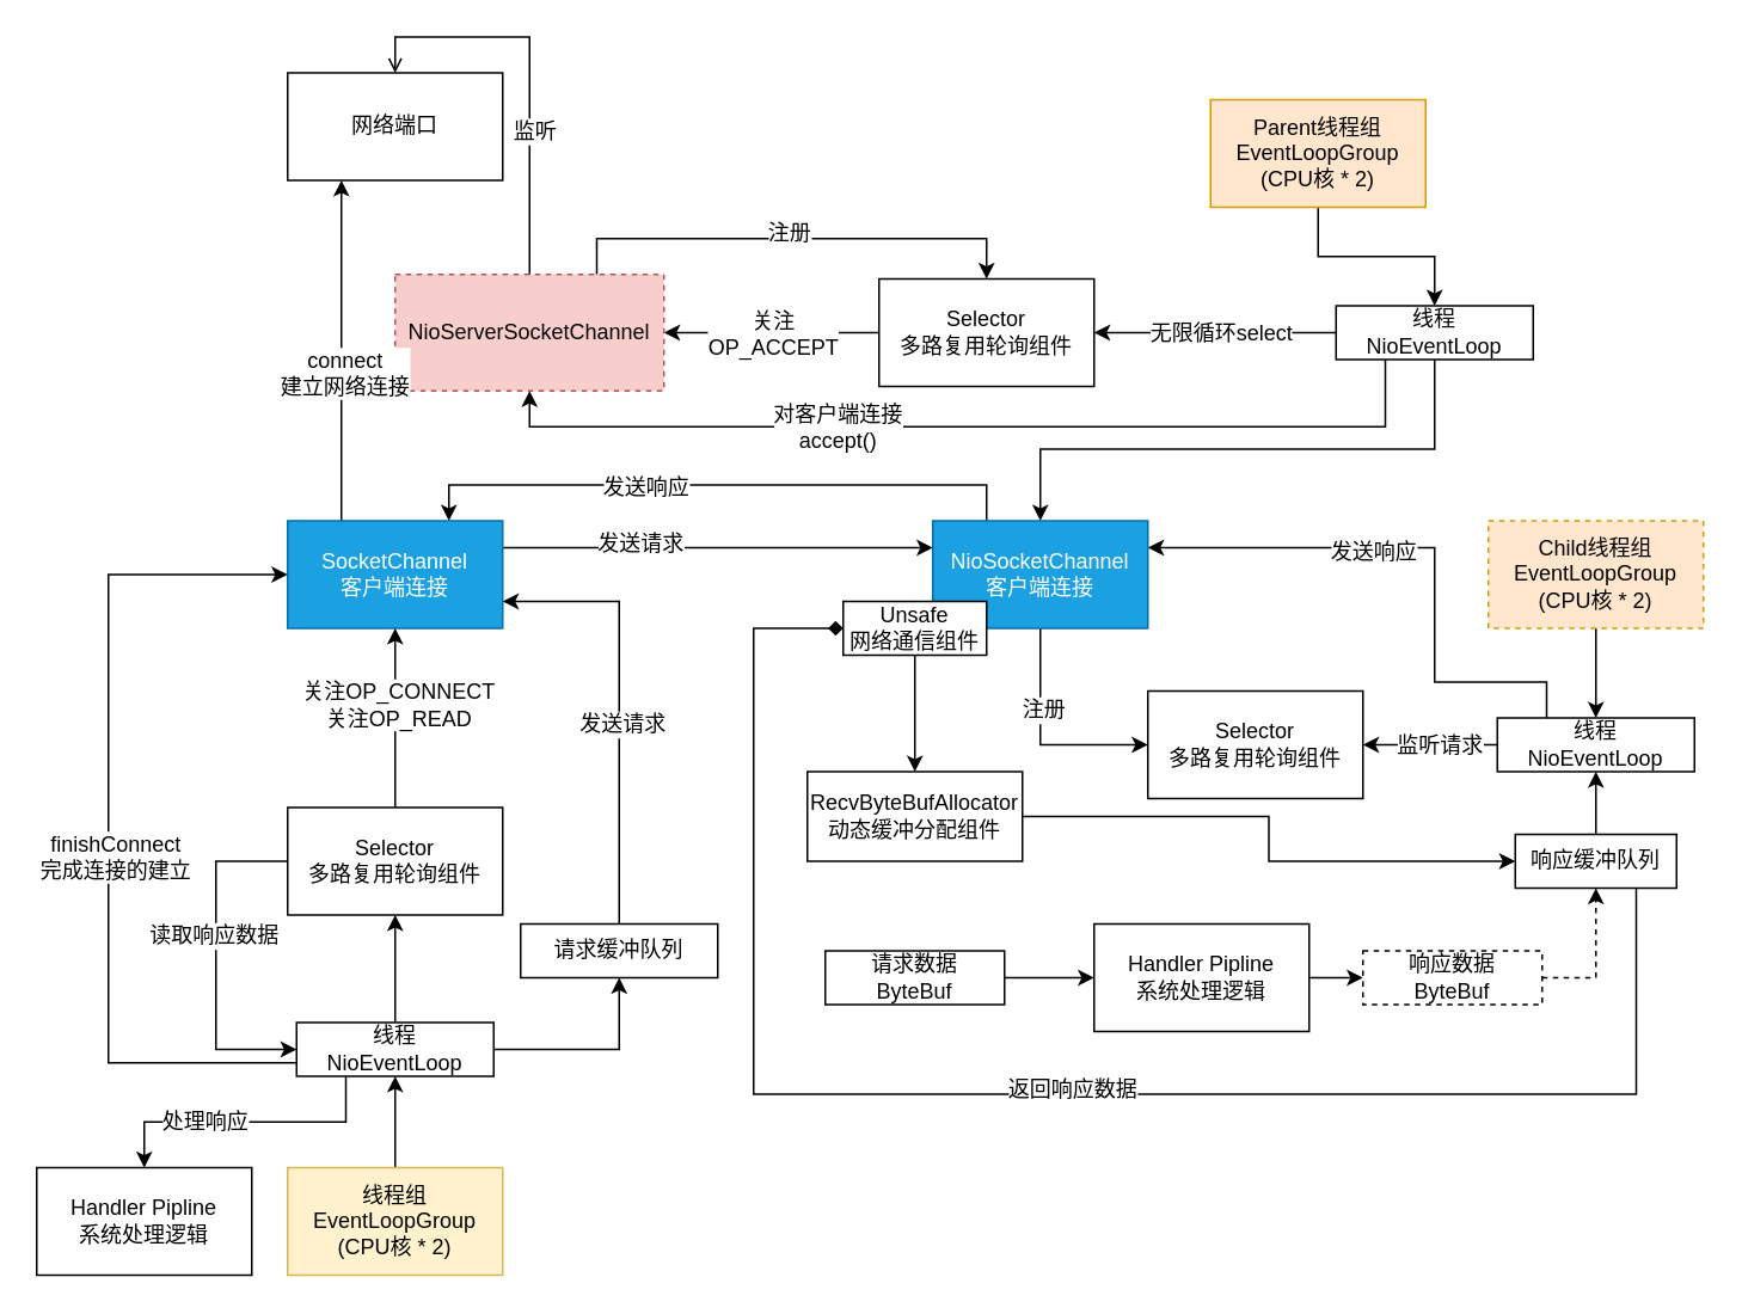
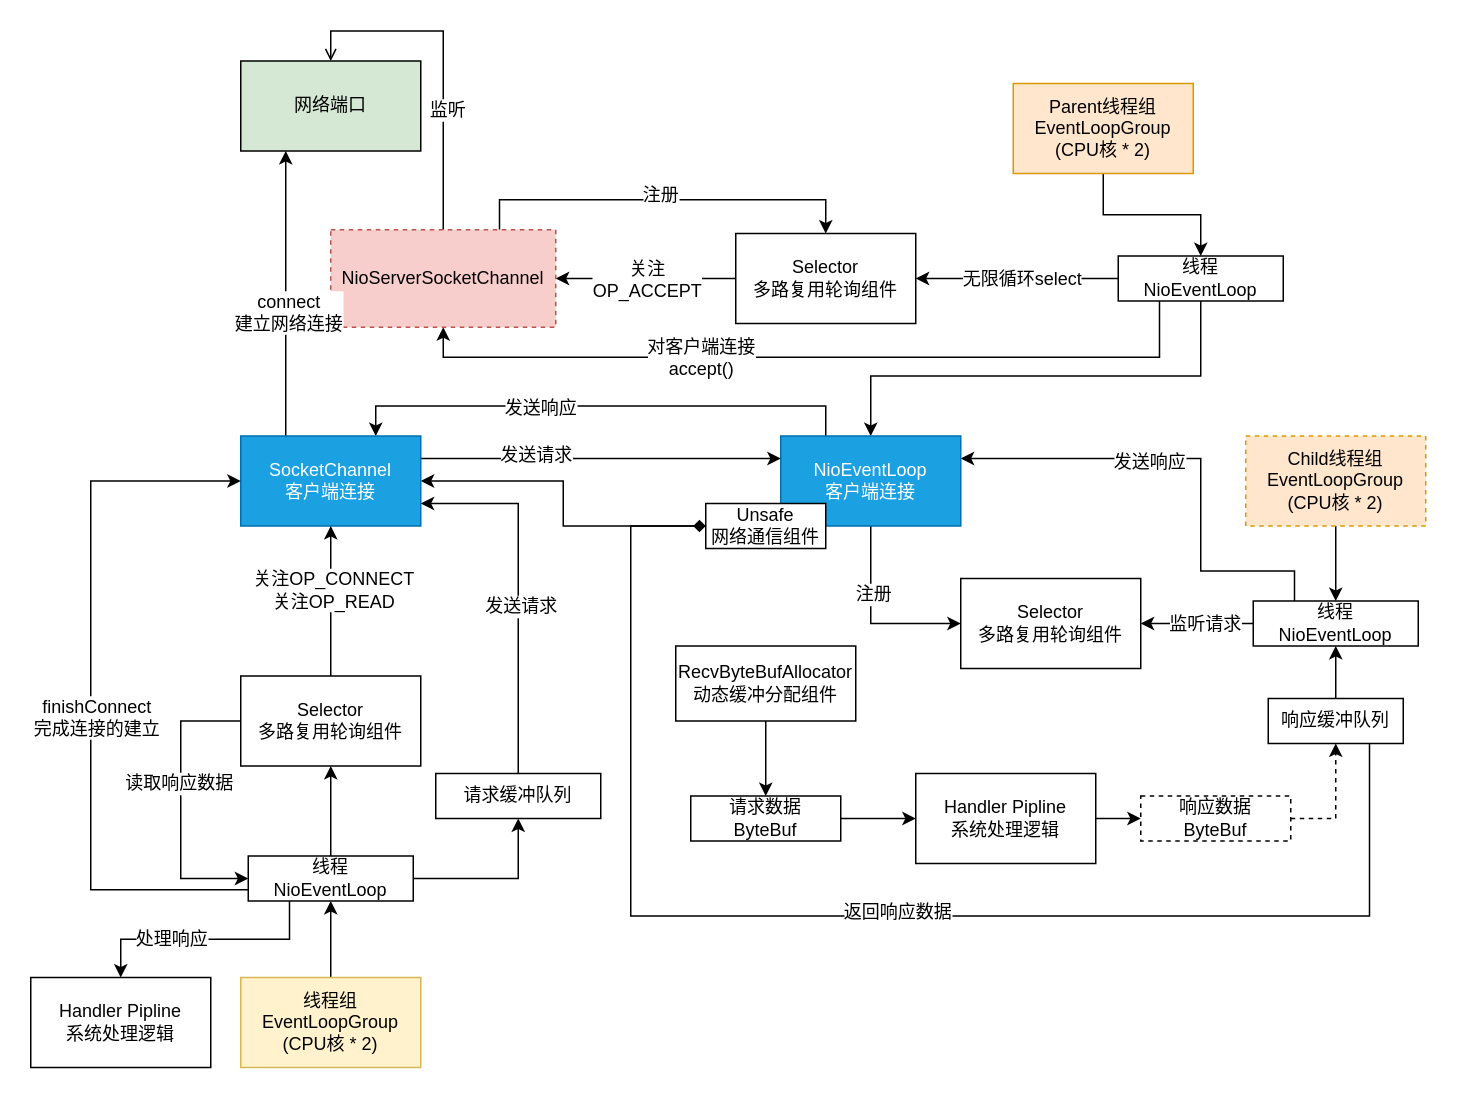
  <mxCell id="0" />
  <mxCell id="1" parent="0" />
  <mxCell id="2" style="edgeStyle=orthogonalEdgeStyle;rounded=0;orthogonalLoop=1;jettySize=auto;html=1;entryX=0.5;entryY=0;entryDx=0;entryDy=0;" edge="1" parent="1" source="3" target="11"><mxGeometry relative="1" as="geometry" /></mxCell>
  <mxCell id="3" value="Parent线程组&lt;br&gt;EventLoopGroup&lt;br&gt;(CPU核 * 2)" style="rounded=0;whiteSpace=wrap;html=1;fillColor=#ffe6cc;strokeColor=#d79b00;" vertex="1" parent="1"><mxGeometry x="675" y="55" width="120" height="60" as="geometry" /></mxCell>
  <mxCell id="4" style="edgeStyle=orthogonalEdgeStyle;rounded=0;orthogonalLoop=1;jettySize=auto;html=1;entryX=0.5;entryY=0;entryDx=0;entryDy=0;" edge="1" parent="1" source="5" target="25"><mxGeometry relative="1" as="geometry" /></mxCell>
  <mxCell id="5" value="Child线程组&lt;br&gt;EventLoopGroup&lt;br&gt;(CPU核 * 2)" style="rounded=0;whiteSpace=wrap;html=1;fillColor=#ffe6cc;strokeColor=#d79b00;dashed=1;" vertex="1" parent="1"><mxGeometry x="830" y="290" width="120" height="60" as="geometry" /></mxCell>
  <mxCell id="6" style="edgeStyle=orthogonalEdgeStyle;rounded=0;orthogonalLoop=1;jettySize=auto;html=1;entryX=1;entryY=0.5;entryDx=0;entryDy=0;" edge="1" parent="1" source="11" target="14"><mxGeometry relative="1" as="geometry" /></mxCell>
  <mxCell id="7" value="无限循环select" style="text;html=1;align=center;verticalAlign=middle;resizable=0;points=[];;labelBackgroundColor=#ffffff;" vertex="1" connectable="0" parent="6"><mxGeometry x="0.2" y="-1" relative="1" as="geometry"><mxPoint x="16" y="1" as="offset" /></mxGeometry></mxCell>
  <mxCell id="8" style="edgeStyle=orthogonalEdgeStyle;rounded=0;orthogonalLoop=1;jettySize=auto;html=1;" edge="1" parent="1" source="11" target="31"><mxGeometry relative="1" as="geometry"><Array as="points"><mxPoint x="800" y="250" /><mxPoint x="580" y="250" /></Array></mxGeometry></mxCell>
  <mxCell id="9" style="edgeStyle=orthogonalEdgeStyle;rounded=0;orthogonalLoop=1;jettySize=auto;html=1;exitX=0.25;exitY=1;exitDx=0;exitDy=0;entryX=0.5;entryY=1;entryDx=0;entryDy=0;" edge="1" parent="1" source="11" target="19"><mxGeometry relative="1" as="geometry" /></mxCell>
  <mxCell id="10" value="对客户端连接&lt;br&gt;accept()" style="text;html=1;align=center;verticalAlign=middle;resizable=0;points=[];;labelBackgroundColor=#ffffff;" vertex="1" connectable="0" parent="9"><mxGeometry x="0.287" relative="1" as="geometry"><mxPoint as="offset" /></mxGeometry></mxCell>
  <mxCell id="11" value="线程&lt;br&gt;NioEventLoop" style="rounded=0;whiteSpace=wrap;html=1;" vertex="1" parent="1"><mxGeometry x="745" y="170" width="110" height="30" as="geometry" /></mxCell>
  <mxCell id="12" style="edgeStyle=orthogonalEdgeStyle;rounded=0;orthogonalLoop=1;jettySize=auto;html=1;entryX=1;entryY=0.5;entryDx=0;entryDy=0;" edge="1" parent="1" source="14" target="19"><mxGeometry relative="1" as="geometry" /></mxCell>
  <mxCell id="13" value="关注&lt;br&gt;OP_ACCEPT" style="text;html=1;align=center;verticalAlign=middle;resizable=0;points=[];;labelBackgroundColor=#ffffff;" vertex="1" connectable="0" parent="12"><mxGeometry x="0.183" y="-4" relative="1" as="geometry"><mxPoint x="11" y="4" as="offset" /></mxGeometry></mxCell>
  <mxCell id="14" value="Selector&lt;br&gt;多路复用轮询组件" style="rounded=0;whiteSpace=wrap;html=1;" vertex="1" parent="1"><mxGeometry x="490" y="155" width="120" height="60" as="geometry" /></mxCell>
  <mxCell id="15" style="edgeStyle=orthogonalEdgeStyle;rounded=0;orthogonalLoop=1;jettySize=auto;html=1;entryX=0.5;entryY=0;entryDx=0;entryDy=0;endArrow=open;" edge="1" parent="1" source="19" target="20"><mxGeometry relative="1" as="geometry"><Array as="points"><mxPoint x="295" y="20" /><mxPoint x="220" y="20" /></Array></mxGeometry></mxCell>
  <mxCell id="16" value="监听" style="text;html=1;align=center;verticalAlign=middle;resizable=0;points=[];;labelBackgroundColor=#ffffff;" vertex="1" connectable="0" parent="15"><mxGeometry x="-0.301" y="-2" relative="1" as="geometry"><mxPoint as="offset" /></mxGeometry></mxCell>
  <mxCell id="17" style="edgeStyle=orthogonalEdgeStyle;rounded=0;orthogonalLoop=1;jettySize=auto;html=1;exitX=0.75;exitY=0;exitDx=0;exitDy=0;entryX=0.5;entryY=0;entryDx=0;entryDy=0;" edge="1" parent="1" source="19" target="14"><mxGeometry relative="1" as="geometry" /></mxCell>
  <mxCell id="18" value="注册" style="text;html=1;align=center;verticalAlign=middle;resizable=0;points=[];;labelBackgroundColor=#ffffff;" vertex="1" connectable="0" parent="17"><mxGeometry x="-0.181" y="3" relative="1" as="geometry"><mxPoint x="21" as="offset" /></mxGeometry></mxCell>
  <mxCell id="19" value="NioServerSocketChannel" style="rounded=0;whiteSpace=wrap;html=1;fillColor=#f8cecc;strokeColor=#b85450;dashed=1;" vertex="1" parent="1"><mxGeometry x="220" y="152.5" width="150" height="65" as="geometry" /></mxCell>
- <mxCell id="20" value="网络端口" style="rounded=0;whiteSpace=wrap;html=1;" vertex="1" parent="1"><mxGeometry y="40" width="120" height="60" as="geometry" x="160" /></mxCell>
+ <mxCell id="20" value="网络端口" style="rounded=0;whiteSpace=wrap;html=1;fillColor=#d5e8d4;" vertex="1" parent="1"><mxGeometry y="40" width="120" height="60" as="geometry" x="160" /></mxCell>
  <mxCell id="21" style="edgeStyle=orthogonalEdgeStyle;rounded=0;orthogonalLoop=1;jettySize=auto;html=1;" edge="1" parent="1" source="25" target="26"><mxGeometry relative="1" as="geometry" /></mxCell>
  <mxCell id="22" value="监听请求" style="text;html=1;align=center;verticalAlign=middle;resizable=0;points=[];;labelBackgroundColor=#ffffff;" vertex="1" connectable="0" parent="21"><mxGeometry x="-0.129" relative="1" as="geometry"><mxPoint as="offset" /></mxGeometry></mxCell>
  <mxCell id="23" style="edgeStyle=orthogonalEdgeStyle;rounded=0;orthogonalLoop=1;jettySize=auto;html=1;exitX=0.25;exitY=0;exitDx=0;exitDy=0;entryX=1;entryY=0.25;entryDx=0;entryDy=0;" edge="1" parent="1" source="25" target="31"><mxGeometry relative="1" as="geometry"><Array as="points"><mxPoint x="863" y="380" /><mxPoint x="800" y="380" /><mxPoint x="800" y="305" /></Array></mxGeometry></mxCell>
  <mxCell id="24" value="发送响应" style="text;html=1;align=center;verticalAlign=middle;resizable=0;points=[];;labelBackgroundColor=#ffffff;" vertex="1" connectable="0" parent="23"><mxGeometry x="0.207" y="2" relative="1" as="geometry"><mxPoint as="offset" /></mxGeometry></mxCell>
  <mxCell id="25" value="线程&lt;br&gt;NioEventLoop" style="rounded=0;whiteSpace=wrap;html=1;" vertex="1" parent="1"><mxGeometry x="835" y="400" width="110" height="30" as="geometry" /></mxCell>
  <mxCell id="26" value="Selector&lt;br&gt;多路复用轮询组件" style="rounded=0;whiteSpace=wrap;html=1;" vertex="1" parent="1"><mxGeometry x="640" y="385" width="120" height="60" as="geometry" /></mxCell>
  <mxCell id="27" style="edgeStyle=orthogonalEdgeStyle;rounded=0;orthogonalLoop=1;jettySize=auto;html=1;entryX=0;entryY=0.5;entryDx=0;entryDy=0;" edge="1" parent="1" source="31" target="26"><mxGeometry relative="1" as="geometry"><Array as="points"><mxPoint x="580" y="415" /></Array></mxGeometry></mxCell>
  <mxCell id="28" value="注册" style="text;html=1;align=center;verticalAlign=middle;resizable=0;points=[];;labelBackgroundColor=#ffffff;" vertex="1" connectable="0" parent="27"><mxGeometry x="-0.28" y="1" relative="1" as="geometry"><mxPoint as="offset" /></mxGeometry></mxCell>
  <mxCell id="29" style="edgeStyle=orthogonalEdgeStyle;rounded=0;orthogonalLoop=1;jettySize=auto;html=1;exitX=0.25;exitY=0;exitDx=0;exitDy=0;entryX=0.75;entryY=0;entryDx=0;entryDy=0;" edge="1" parent="1" source="31" target="50"><mxGeometry relative="1" as="geometry" /></mxCell>
  <mxCell id="30" value="发送响应" style="text;html=1;align=center;verticalAlign=middle;resizable=0;points=[];;labelBackgroundColor=#ffffff;" vertex="1" connectable="0" parent="29"><mxGeometry x="0.241" y="1" relative="1" as="geometry"><mxPoint as="offset" /></mxGeometry></mxCell>
- <mxCell id="31" value="NioSocketChannel&lt;br&gt;客户端连接" style="rounded=0;whiteSpace=wrap;html=1;fillColor=#1ba1e2;strokeColor=#006EAF;fontColor=#ffffff;" vertex="1" parent="1"><mxGeometry x="520" y="290" width="120" height="60" as="geometry" /></mxCell>
- <mxCell id="32" style="edgeStyle=orthogonalEdgeStyle;rounded=0;orthogonalLoop=1;jettySize=auto;html=1;entryX=0.5;entryY=0;entryDx=0;entryDy=0;" edge="1" parent="1" source="33" target="35"><mxGeometry relative="1" as="geometry" /></mxCell>
+ <mxCell id="31" value="NioEventLoop&lt;br&gt;客户端连接" style="rounded=0;whiteSpace=wrap;html=1;fillColor=#1ba1e2;strokeColor=#006EAF;fontColor=#ffffff;" vertex="1" parent="1"><mxGeometry x="520" y="290" width="120" height="60" as="geometry" /></mxCell>
+ <mxCell id="32" style="edgeStyle=orthogonalEdgeStyle;rounded=0;orthogonalLoop=1;jettySize=auto;html=1;" edge="1" parent="1" source="33" target="50"><mxGeometry relative="1" as="geometry" /></mxCell>
  <mxCell id="33" value="Unsafe&lt;br&gt;网络通信组件" style="rounded=0;whiteSpace=wrap;html=1;" vertex="1" parent="1"><mxGeometry x="470" y="335" width="80" height="30" as="geometry" /></mxCell>
- <mxCell id="34" style="edgeStyle=orthogonalEdgeStyle;rounded=0;orthogonalLoop=1;jettySize=auto;html=1;" edge="1" parent="1" source="35" target="45"><mxGeometry relative="1" as="geometry" /></mxCell>
+ <mxCell id="34" style="edgeStyle=orthogonalEdgeStyle;rounded=0;orthogonalLoop=1;jettySize=auto;html=1;entryX=0.5;entryY=0;entryDx=0;entryDy=0;" edge="1" parent="1" source="35" target="37"><mxGeometry relative="1" as="geometry" /></mxCell>
  <mxCell id="35" value="RecvByteBufAllocator&lt;br&gt;动态缓冲分配组件" style="rounded=0;whiteSpace=wrap;html=1;" vertex="1" parent="1"><mxGeometry x="450" y="430" width="120" height="50" as="geometry" /></mxCell>
  <mxCell id="36" style="edgeStyle=orthogonalEdgeStyle;rounded=0;orthogonalLoop=1;jettySize=auto;html=1;" edge="1" parent="1" source="37" target="39"><mxGeometry relative="1" as="geometry" /></mxCell>
  <mxCell id="37" value="请求数据&lt;br&gt;ByteBuf" style="rounded=0;whiteSpace=wrap;html=1;" vertex="1" parent="1"><mxGeometry x="460" y="530" width="100" height="30" as="geometry" /></mxCell>
  <mxCell id="38" style="edgeStyle=orthogonalEdgeStyle;rounded=0;orthogonalLoop=1;jettySize=auto;html=1;entryX=0;entryY=0.5;entryDx=0;entryDy=0;" edge="1" parent="1" source="39" target="41"><mxGeometry relative="1" as="geometry" /></mxCell>
  <mxCell id="39" value="Handler Pipline&lt;br&gt;系统处理逻辑" style="rounded=0;whiteSpace=wrap;html=1;" vertex="1" parent="1"><mxGeometry x="610" y="515" width="120" height="60" as="geometry" /></mxCell>
  <mxCell id="40" style="edgeStyle=orthogonalEdgeStyle;rounded=0;orthogonalLoop=1;jettySize=auto;html=1;entryX=0.5;entryY=1;entryDx=0;entryDy=0;dashed=1;" edge="1" parent="1" source="41" target="45"><mxGeometry relative="1" as="geometry"><Array as="points"><mxPoint x="890" y="545" /></Array></mxGeometry></mxCell>
  <mxCell id="41" value="响应数据&lt;br&gt;ByteBuf" style="rounded=0;whiteSpace=wrap;html=1;dashed=1;" vertex="1" parent="1"><mxGeometry x="760" y="530" width="100" height="30" as="geometry" /></mxCell>
  <mxCell id="42" style="edgeStyle=orthogonalEdgeStyle;rounded=0;orthogonalLoop=1;jettySize=auto;html=1;exitX=0.5;exitY=0;exitDx=0;exitDy=0;entryX=0.5;entryY=1;entryDx=0;entryDy=0;" edge="1" parent="1" source="45" target="25"><mxGeometry relative="1" as="geometry" /></mxCell>
  <mxCell id="43" style="edgeStyle=orthogonalEdgeStyle;rounded=0;orthogonalLoop=1;jettySize=auto;html=1;exitX=0.75;exitY=1;exitDx=0;exitDy=0;entryX=0;entryY=0.5;entryDx=0;entryDy=0;endArrow=diamond;" edge="1" parent="1" source="45" target="33"><mxGeometry relative="1" as="geometry"><Array as="points"><mxPoint x="913" y="610" /><mxPoint x="420" y="610" /><mxPoint x="420" y="350" /></Array></mxGeometry></mxCell>
  <mxCell id="44" value="返回响应数据" style="text;html=1;align=center;verticalAlign=middle;resizable=0;points=[];;labelBackgroundColor=#ffffff;" vertex="1" connectable="0" parent="43"><mxGeometry x="-0.063" y="-3" relative="1" as="geometry"><mxPoint as="offset" /></mxGeometry></mxCell>
  <mxCell id="45" value="响应缓冲队列" style="rounded=0;whiteSpace=wrap;html=1;" vertex="1" parent="1"><mxGeometry x="845" y="465" width="90" height="30" as="geometry" /></mxCell>
  <mxCell id="46" style="edgeStyle=orthogonalEdgeStyle;rounded=0;orthogonalLoop=1;jettySize=auto;html=1;exitX=0.25;exitY=0;exitDx=0;exitDy=0;entryX=0.25;entryY=1;entryDx=0;entryDy=0;" edge="1" parent="1" source="50" target="20"><mxGeometry relative="1" as="geometry" /></mxCell>
  <mxCell id="47" value="connect&lt;br&gt;建立网络连接" style="text;html=1;align=center;verticalAlign=middle;resizable=0;points=[];;labelBackgroundColor=#ffffff;" vertex="1" connectable="0" parent="46"><mxGeometry x="-0.126" y="-1" relative="1" as="geometry"><mxPoint as="offset" /></mxGeometry></mxCell>
  <mxCell id="48" style="edgeStyle=orthogonalEdgeStyle;rounded=0;orthogonalLoop=1;jettySize=auto;html=1;exitX=1;exitY=0.25;exitDx=0;exitDy=0;entryX=0;entryY=0.25;entryDx=0;entryDy=0;" edge="1" parent="1" source="50" target="31"><mxGeometry relative="1" as="geometry" /></mxCell>
  <mxCell id="49" value="发送请求" style="text;html=1;align=center;verticalAlign=middle;resizable=0;points=[];;labelBackgroundColor=#ffffff;" vertex="1" connectable="0" parent="48"><mxGeometry x="-0.367" y="3" relative="1" as="geometry"><mxPoint as="offset" /></mxGeometry></mxCell>
  <mxCell id="50" value="SocketChannel&lt;br&gt;客户端连接" style="rounded=0;whiteSpace=wrap;html=1;fillColor=#1ba1e2;strokeColor=#006EAF;fontColor=#ffffff;" vertex="1" parent="1"><mxGeometry y="290" width="120" height="60" as="geometry" x="160" /></mxCell>
  <mxCell id="51" style="edgeStyle=orthogonalEdgeStyle;rounded=0;orthogonalLoop=1;jettySize=auto;html=1;entryX=0.5;entryY=1;entryDx=0;entryDy=0;" edge="1" parent="1" source="55" target="50"><mxGeometry relative="1" as="geometry" /></mxCell>
  <mxCell id="52" value="关注OP_CONNECT&lt;br&gt;关注OP_READ" style="text;html=1;align=center;verticalAlign=middle;resizable=0;points=[];;labelBackgroundColor=#ffffff;" vertex="1" connectable="0" parent="51"><mxGeometry x="0.167" y="-1" relative="1" as="geometry"><mxPoint as="offset" /></mxGeometry></mxCell>
  <mxCell id="53" style="edgeStyle=orthogonalEdgeStyle;rounded=0;orthogonalLoop=1;jettySize=auto;html=1;entryX=0;entryY=0.5;entryDx=0;entryDy=0;" edge="1" parent="1" source="55" target="62"><mxGeometry relative="1" as="geometry"><mxPoint x="80" y="610" as="targetPoint" /><Array as="points"><mxPoint x="120" y="480" /><mxPoint x="120" y="585" /></Array></mxGeometry></mxCell>
  <mxCell id="54" value="读取响应数据" style="text;html=1;align=center;verticalAlign=middle;resizable=0;points=[];;labelBackgroundColor=#ffffff;" vertex="1" connectable="0" parent="53"><mxGeometry x="-0.147" y="-2" relative="1" as="geometry"><mxPoint as="offset" /></mxGeometry></mxCell>
  <mxCell id="55" value="Selector&lt;br&gt;多路复用轮询组件" style="rounded=0;whiteSpace=wrap;html=1;" vertex="1" parent="1"><mxGeometry y="450" width="120" height="60" as="geometry" x="160" /></mxCell>
  <mxCell id="56" style="edgeStyle=orthogonalEdgeStyle;rounded=0;orthogonalLoop=1;jettySize=auto;html=1;entryX=0.5;entryY=1;entryDx=0;entryDy=0;" edge="1" parent="1" source="62" target="55"><mxGeometry relative="1" as="geometry" /></mxCell>
  <mxCell id="57" style="edgeStyle=orthogonalEdgeStyle;rounded=0;orthogonalLoop=1;jettySize=auto;html=1;entryX=0.5;entryY=1;entryDx=0;entryDy=0;" edge="1" parent="1" source="62" target="67"><mxGeometry relative="1" as="geometry" /></mxCell>
  <mxCell id="58" style="edgeStyle=orthogonalEdgeStyle;rounded=0;orthogonalLoop=1;jettySize=auto;html=1;exitX=0.25;exitY=1;exitDx=0;exitDy=0;" edge="1" parent="1" source="62" target="68"><mxGeometry relative="1" as="geometry" /></mxCell>
  <mxCell id="59" value="处理响应" style="text;html=1;align=center;verticalAlign=middle;resizable=0;points=[];;labelBackgroundColor=#ffffff;" vertex="1" connectable="0" parent="58"><mxGeometry x="0.281" relative="1" as="geometry"><mxPoint as="offset" /></mxGeometry></mxCell>
  <mxCell id="60" style="edgeStyle=orthogonalEdgeStyle;rounded=0;orthogonalLoop=1;jettySize=auto;html=1;exitX=0;exitY=0.75;exitDx=0;exitDy=0;entryX=0;entryY=0.5;entryDx=0;entryDy=0;" edge="1" parent="1" source="62" target="50"><mxGeometry relative="1" as="geometry"><Array as="points"><mxPoint x="60" y="593" /><mxPoint x="60" y="320" /></Array></mxGeometry></mxCell>
  <mxCell id="61" value="finishConnect&lt;br&gt;完成连接的建立" style="text;html=1;align=center;verticalAlign=middle;resizable=0;points=[];;labelBackgroundColor=#ffffff;" vertex="1" connectable="0" parent="60"><mxGeometry x="-0.078" y="-3" relative="1" as="geometry"><mxPoint as="offset" /></mxGeometry></mxCell>
  <mxCell id="62" value="线程&lt;br&gt;NioEventLoop" style="rounded=0;whiteSpace=wrap;html=1;" vertex="1" parent="1"><mxGeometry x="165" y="570" width="110" height="30" as="geometry" /></mxCell>
  <mxCell id="63" style="edgeStyle=orthogonalEdgeStyle;rounded=0;orthogonalLoop=1;jettySize=auto;html=1;entryX=0.5;entryY=1;entryDx=0;entryDy=0;" edge="1" parent="1" source="64" target="62"><mxGeometry relative="1" as="geometry" /></mxCell>
  <mxCell id="64" value="线程组&lt;br&gt;EventLoopGroup&lt;br&gt;(CPU核 * 2)" style="rounded=0;whiteSpace=wrap;html=1;fillColor=#fff2cc;strokeColor=#d6b656;" vertex="1" parent="1"><mxGeometry y="651" width="120" height="60" as="geometry" x="160" /></mxCell>
  <mxCell id="65" style="edgeStyle=orthogonalEdgeStyle;rounded=0;orthogonalLoop=1;jettySize=auto;html=1;entryX=1;entryY=0.75;entryDx=0;entryDy=0;" edge="1" parent="1" source="67" target="50"><mxGeometry relative="1" as="geometry"><Array as="points"><mxPoint x="345" y="335" /></Array></mxGeometry></mxCell>
  <mxCell id="66" value="发送请求" style="text;html=1;align=center;verticalAlign=middle;resizable=0;points=[];;labelBackgroundColor=#ffffff;" vertex="1" connectable="0" parent="65"><mxGeometry x="-0.086" y="-1" relative="1" as="geometry"><mxPoint as="offset" /></mxGeometry></mxCell>
  <mxCell id="67" value="请求缓冲队列" style="rounded=0;whiteSpace=wrap;html=1;" vertex="1" parent="1"><mxGeometry x="290" y="515" width="110" height="30" as="geometry" /></mxCell>
  <mxCell id="68" value="Handler Pipline&lt;br&gt;系统处理逻辑" style="rounded=0;whiteSpace=wrap;html=1;" vertex="1" parent="1"><mxGeometry x="20" y="651" width="120" height="60" as="geometry" /></mxCell>
